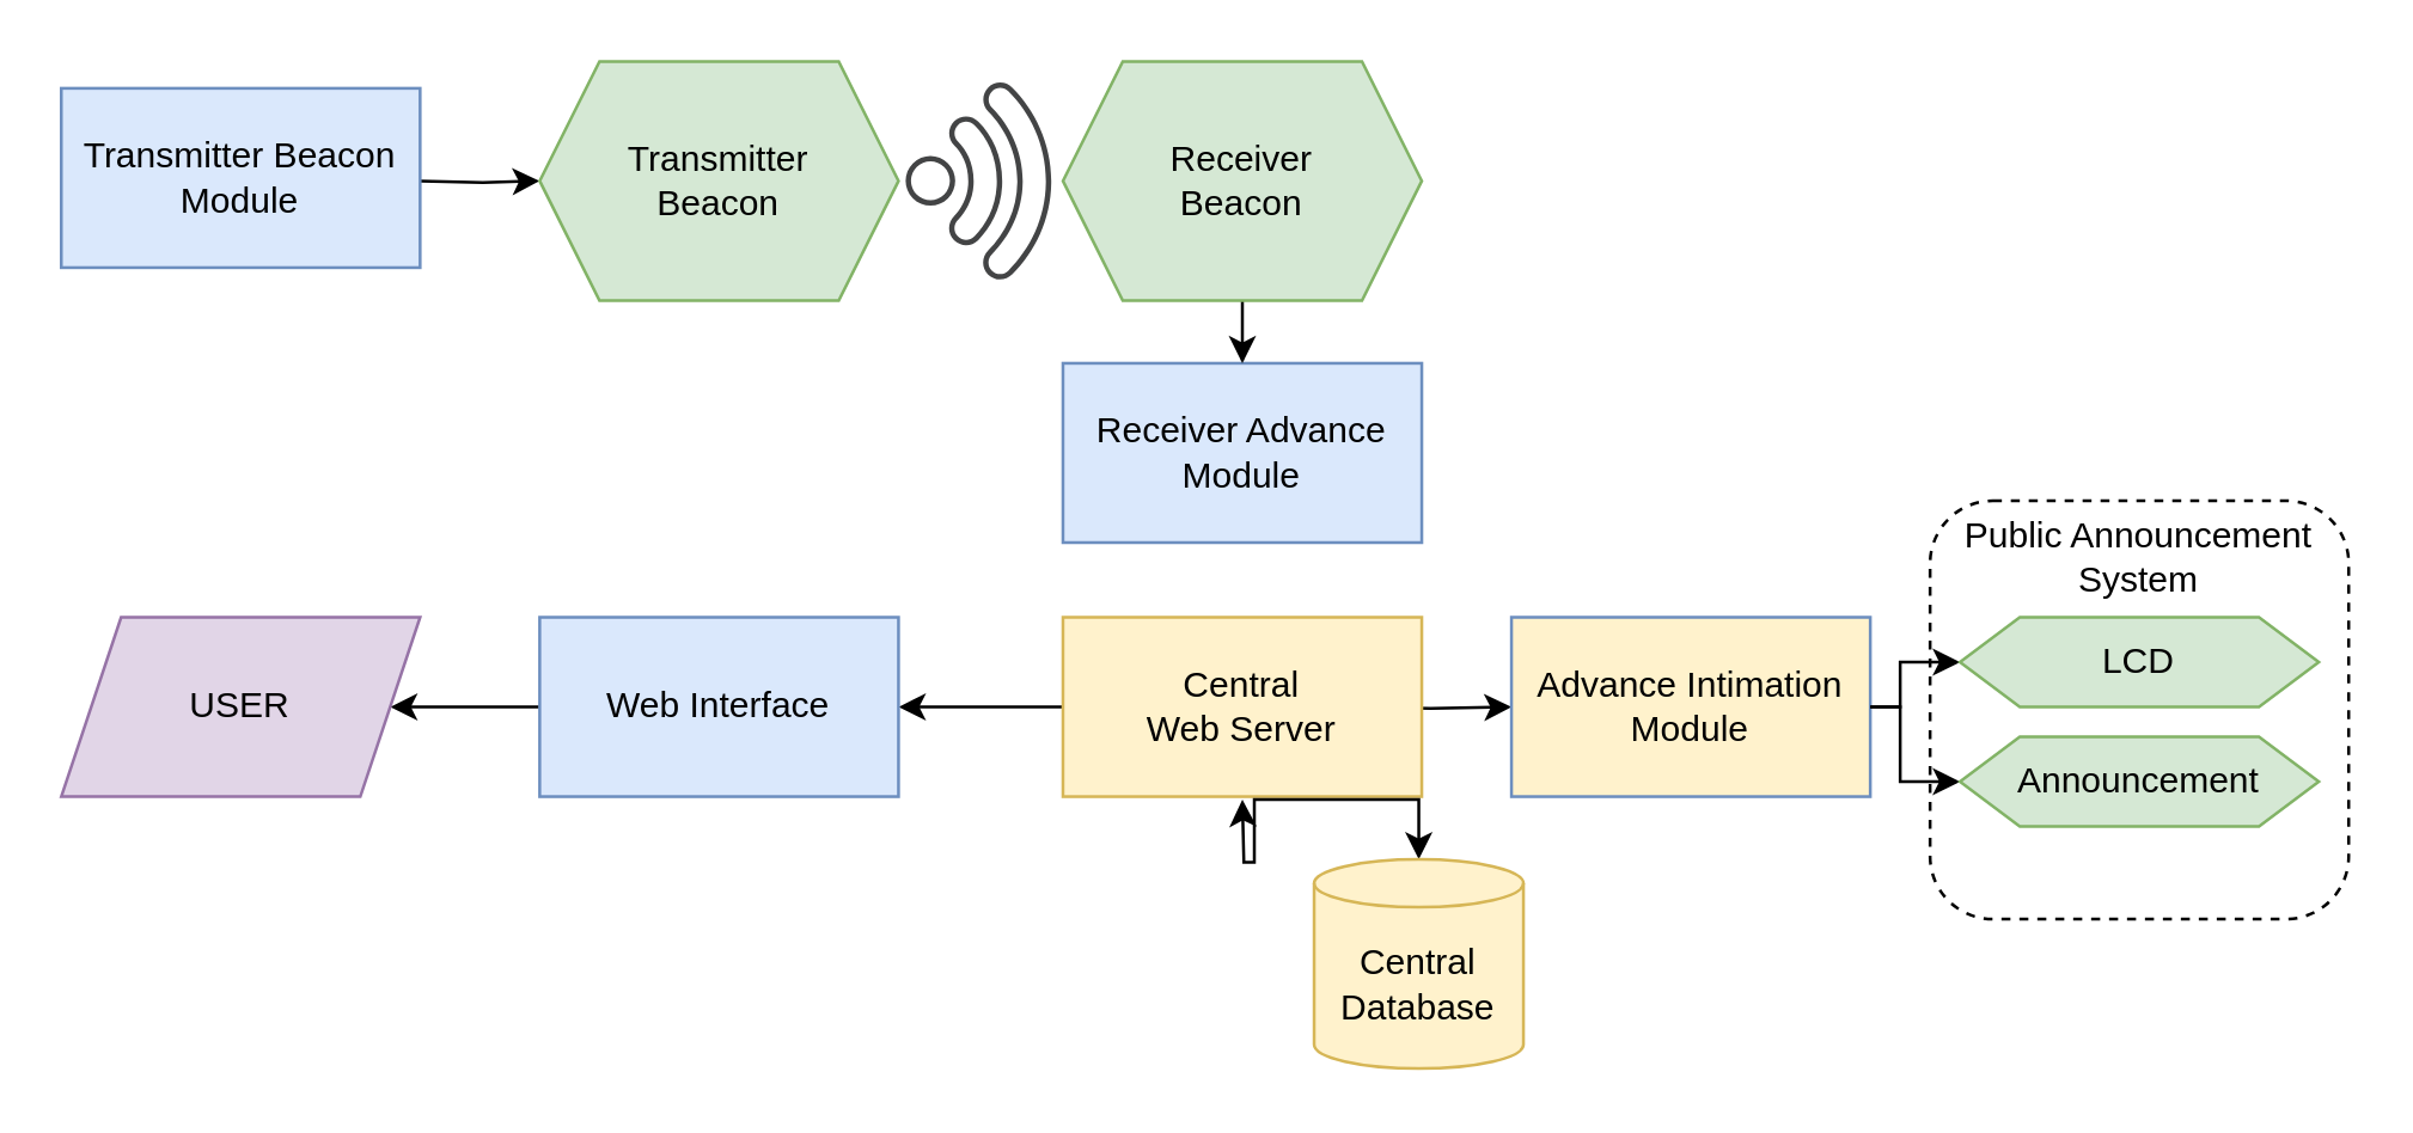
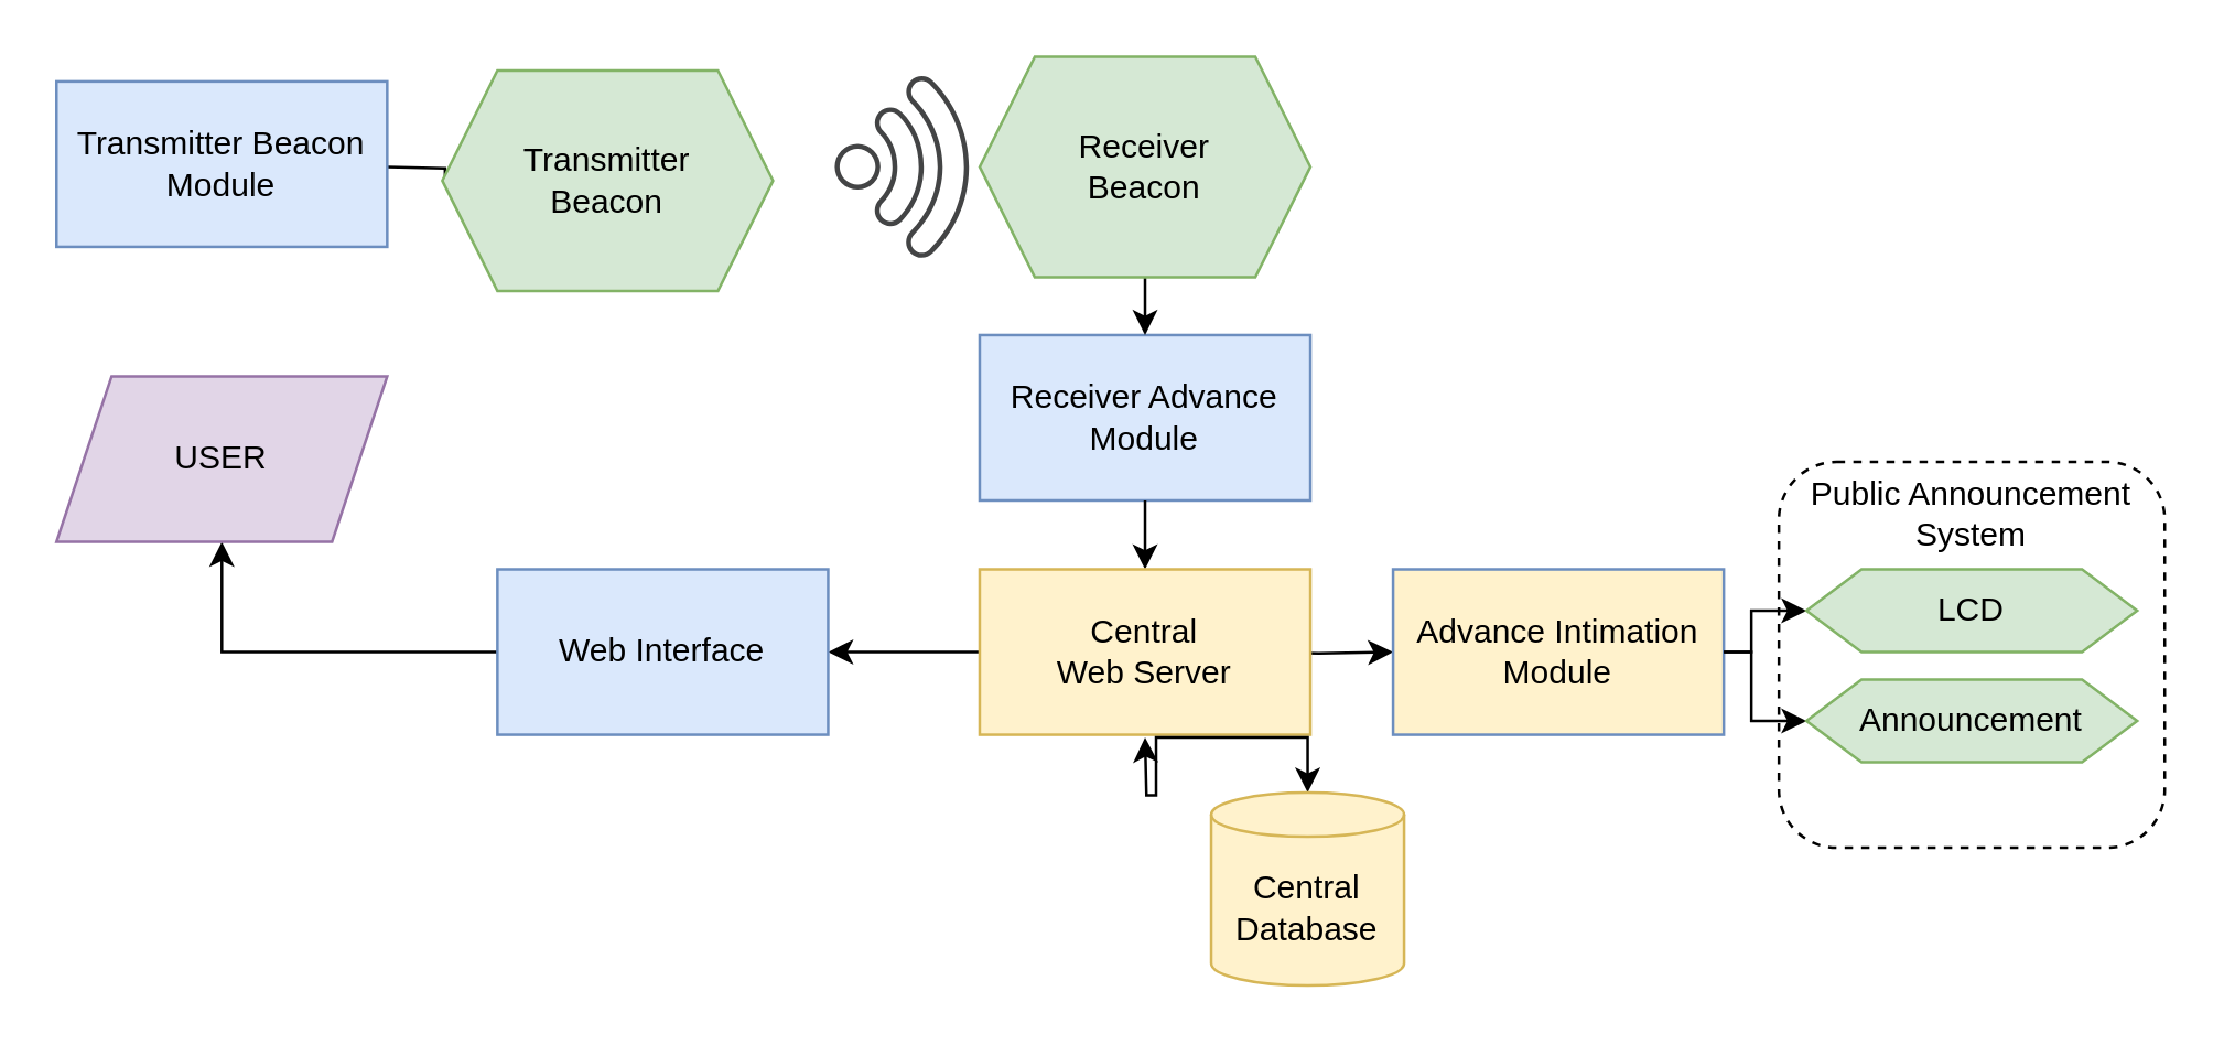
  <mxCell id="0" />
  <mxCell id="1" parent="0" />
  <mxCell id="2" value="" style="edgeStyle=orthogonalEdgeStyle;rounded=0;orthogonalLoop=1;jettySize=auto;html=1;" parent="1" target="11" edge="1"><mxGeometry relative="1" as="geometry"><mxPoint x="140" y="60" as="sourcePoint" /></mxGeometry></mxCell>
  <mxCell id="3" value="Transmitter Beacon Module" style="rounded=0;whiteSpace=wrap;html=1;fillColor=#dae8fc;strokeColor=#6c8ebf;" parent="1" vertex="1"><mxGeometry x="20" y="29" width="120" height="60" as="geometry" /></mxCell>
  <mxCell id="4" value="Receiver Advance Module" style="rounded=0;whiteSpace=wrap;html=1;fillColor=#dae8fc;strokeColor=#6c8ebf;" parent="1" vertex="1"><mxGeometry x="355" y="121" width="120" height="60" as="geometry" /></mxCell>
  <mxCell id="5" value="" style="edgeStyle=orthogonalEdgeStyle;rounded=0;orthogonalLoop=1;jettySize=auto;html=1;" parent="1" target="9" edge="1"><mxGeometry relative="1" as="geometry"><mxPoint x="450" y="236" as="sourcePoint" /></mxGeometry></mxCell>
  <mxCell id="6" value="" style="edgeStyle=orthogonalEdgeStyle;rounded=0;orthogonalLoop=1;jettySize=auto;html=1;" parent="1" source="8" target="10" edge="1"><mxGeometry relative="1" as="geometry" /></mxCell>
  <mxCell id="7" style="edgeStyle=orthogonalEdgeStyle;rounded=0;orthogonalLoop=1;jettySize=auto;html=1;exitX=1;exitY=0.5;exitDx=0;exitDy=0;entryX=0;entryY=0.5;entryDx=0;entryDy=0;startArrow=classic;startFill=1;endArrow=none;endFill=0;" parent="1" source="8" target="18" edge="1"><mxGeometry relative="1" as="geometry" /></mxCell>
  <mxCell id="8" value="Web Interface" style="rounded=0;whiteSpace=wrap;html=1;fillColor=#dae8fc;strokeColor=#6c8ebf;" parent="1" vertex="1"><mxGeometry x="180" y="206" width="120" height="60" as="geometry" /></mxCell>
  <mxCell id="9" value="Advance Intimation Module" style="rounded=0;whiteSpace=wrap;html=1;fillColor=#fff2cc;strokeColor=#6c8ebf;" parent="1" vertex="1"><mxGeometry x="505" y="206" width="120" height="60" as="geometry" /></mxCell>
- <mxCell id="10" value="USER" style="shape=parallelogram;perimeter=parallelogramPerimeter;whiteSpace=wrap;html=1;fixedSize=1;fillColor=#e1d5e7;strokeColor=#9673a6;" parent="1" vertex="1"><mxGeometry x="20" y="206" width="120" height="60" as="geometry" /></mxCell>
- <mxCell id="11" value="&lt;div&gt;Transmitter&lt;/div&gt;&lt;div&gt;Beacon&lt;/div&gt;" style="shape=hexagon;perimeter=hexagonPerimeter2;whiteSpace=wrap;html=1;fixedSize=1;fillColor=#d5e8d4;strokeColor=#82b366;" parent="1" vertex="1"><mxGeometry x="180" y="20" width="120" height="80" as="geometry" /></mxCell>
+ <mxCell id="10" value="USER" style="shape=parallelogram;perimeter=parallelogramPerimeter;whiteSpace=wrap;html=1;fixedSize=1;fillColor=#e1d5e7;strokeColor=#9673a6;" parent="1" vertex="1"><mxGeometry x="20" y="136" width="120" height="60" as="geometry" /></mxCell>
+ <mxCell id="11" value="&lt;div&gt;Transmitter&lt;/div&gt;&lt;div&gt;Beacon&lt;/div&gt;" style="shape=hexagon;perimeter=hexagonPerimeter2;whiteSpace=wrap;html=1;fixedSize=1;fillColor=#d5e8d4;strokeColor=#82b366;" parent="1" vertex="1"><mxGeometry x="160" y="25" width="120" height="80" as="geometry" /></mxCell>
  <mxCell id="12" value="" style="edgeStyle=orthogonalEdgeStyle;rounded=0;orthogonalLoop=1;jettySize=auto;html=1;" parent="1" source="13" target="4" edge="1"><mxGeometry relative="1" as="geometry" /></mxCell>
  <mxCell id="13" value="&lt;div&gt;Receiver&lt;/div&gt;&lt;div&gt;Beacon&lt;br&gt;&lt;/div&gt;" style="shape=hexagon;perimeter=hexagonPerimeter2;whiteSpace=wrap;html=1;fixedSize=1;fillColor=#d5e8d4;strokeColor=#82b366;" parent="1" vertex="1"><mxGeometry x="355" y="20" width="120" height="80" as="geometry" /></mxCell>
  <mxCell id="14" style="edgeStyle=orthogonalEdgeStyle;rounded=0;orthogonalLoop=1;jettySize=auto;html=1;exitX=0;exitY=0.5;exitDx=0;exitDy=0;entryX=1;entryY=0.5;entryDx=0;entryDy=0;startArrow=classic;startFill=1;endArrow=none;endFill=0;" parent="1" source="15" target="9" edge="1"><mxGeometry relative="1" as="geometry"><Array as="points"><mxPoint x="635" y="261" /><mxPoint x="635" y="236" /></Array></mxGeometry></mxCell>
  <mxCell id="15" value="Announcement" style="shape=hexagon;perimeter=hexagonPerimeter2;whiteSpace=wrap;html=1;fixedSize=1;fillColor=#d5e8d4;strokeColor=#82b366;" parent="1" vertex="1"><mxGeometry x="655" y="246" width="120" height="30" as="geometry" /></mxCell>
  <mxCell id="16" value="" style="sketch=0;pointerEvents=1;shadow=0;dashed=0;html=1;strokeColor=none;fillColor=#434445;aspect=fixed;labelPosition=center;verticalLabelPosition=bottom;verticalAlign=top;align=center;outlineConnect=0;shape=mxgraph.vvd.wi_fi;rotation=45;" parent="1" vertex="1"><mxGeometry x="309" y="35" width="50" height="50" as="geometry" /></mxCell>
+ <mxCell id="17" style="edgeStyle=orthogonalEdgeStyle;rounded=0;orthogonalLoop=1;jettySize=auto;html=1;exitX=0.5;exitY=0;exitDx=0;exitDy=0;entryX=0.5;entryY=1;entryDx=0;entryDy=0;startArrow=classic;startFill=1;endArrow=none;endFill=0;" parent="1" source="18" target="4" edge="1"><mxGeometry relative="1" as="geometry" /></mxCell>
  <mxCell id="18" value="Central&lt;div&gt;Web Server&lt;/div&gt;" style="rounded=0;whiteSpace=wrap;html=1;fillColor=#fff2cc;strokeColor=#d6b656;" parent="1" vertex="1"><mxGeometry x="355" y="206" width="120" height="60" as="geometry" /></mxCell>
  <mxCell id="19" style="edgeStyle=orthogonalEdgeStyle;rounded=0;orthogonalLoop=1;jettySize=auto;html=1;exitX=0;exitY=0.5;exitDx=0;exitDy=0;entryX=1;entryY=0.5;entryDx=0;entryDy=0;startArrow=classic;startFill=1;endArrow=none;endFill=0;" parent="1" source="20" target="9" edge="1"><mxGeometry relative="1" as="geometry"><Array as="points"><mxPoint x="635" y="221" /><mxPoint x="635" y="236" /></Array></mxGeometry></mxCell>
  <mxCell id="20" value="LCD" style="shape=hexagon;perimeter=hexagonPerimeter2;whiteSpace=wrap;html=1;fixedSize=1;fillColor=#d5e8d4;strokeColor=#82b366;" parent="1" vertex="1"><mxGeometry x="655" y="206" width="120" height="30" as="geometry" /></mxCell>
  <mxCell id="21" value="" style="rounded=1;whiteSpace=wrap;html=1;fillColor=none;dashed=1;" parent="1" vertex="1"><mxGeometry x="645" y="167" width="140" height="140" as="geometry" /></mxCell>
  <mxCell id="22" value="Public Announcement System" style="text;html=1;strokeColor=none;fillColor=none;align=center;verticalAlign=middle;whiteSpace=wrap;rounded=0;dashed=1;" parent="1" vertex="1"><mxGeometry x="655" y="171" width="120" height="30" as="geometry" /></mxCell>
  <mxCell id="23" style="edgeStyle=orthogonalEdgeStyle;rounded=0;orthogonalLoop=1;jettySize=auto;html=1;exitX=0.5;exitY=0;exitDx=0;exitDy=0;exitPerimeter=0;startArrow=classic;startFill=1;" edge="1" parent="1" source="24"><mxGeometry relative="1" as="geometry"><mxPoint x="415" y="267" as="targetPoint" /></mxGeometry></mxCell>
  <mxCell id="24" value="Central Database" style="shape=cylinder3;whiteSpace=wrap;html=1;boundedLbl=1;backgroundOutline=1;size=8;fillColor=#fff2cc;strokeColor=#d6b656;" vertex="1" parent="1"><mxGeometry x="439" y="287" width="70" height="70" as="geometry" /></mxCell>
